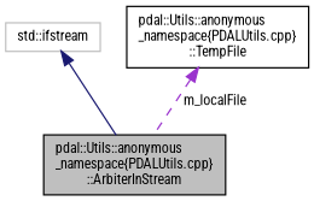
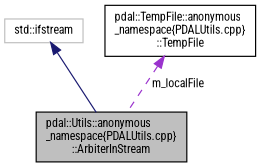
  digraph {
    fontname="Roboto Condensed"
    node [color=black fillcolor=white fontname="Roboto Condensed" fontsize=10 shape=record style=filled]
    edge [dir=back fontname="Roboto Condensed" fontsize=10 labelfontname=Helvetica labelfontsize=10]
    n1 [fillcolor=grey75 fontcolor=black height=0.2 label="pdal::Utils::anonymous\l_namespace\{PDALUtils.cpp\}\l::ArbiterInStream" width=0.4]
    n2 [color=grey75 height=0.2 label="std::ifstream" width=0.4]
-   n3 [height=0.2 label="pdal::Utils::anonymous\l_namespace\{PDALUtils.cpp\}\l::TempFile" width=0.4]
+   n3 [height=0.2 label="pdal::TempFile::anonymous\l_namespace\{PDALUtils.cpp\}\l::TempFile" width=0.4]
    n2 -> n1 [color=midnightblue style=solid]
    n3 -> n1 [color=darkorchid3 label=" m_localFile" style=dashed]
  }
